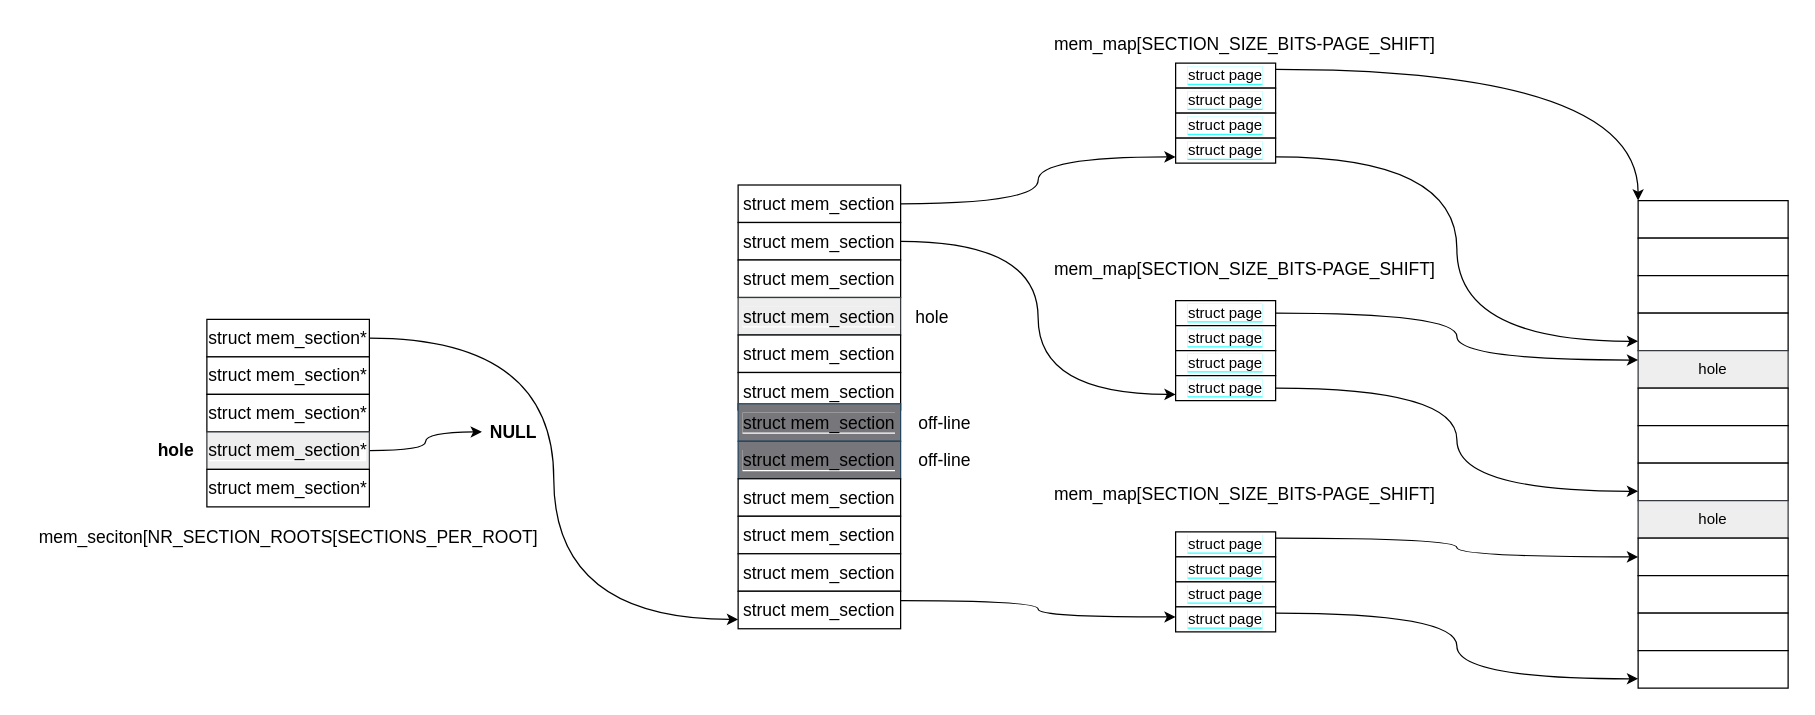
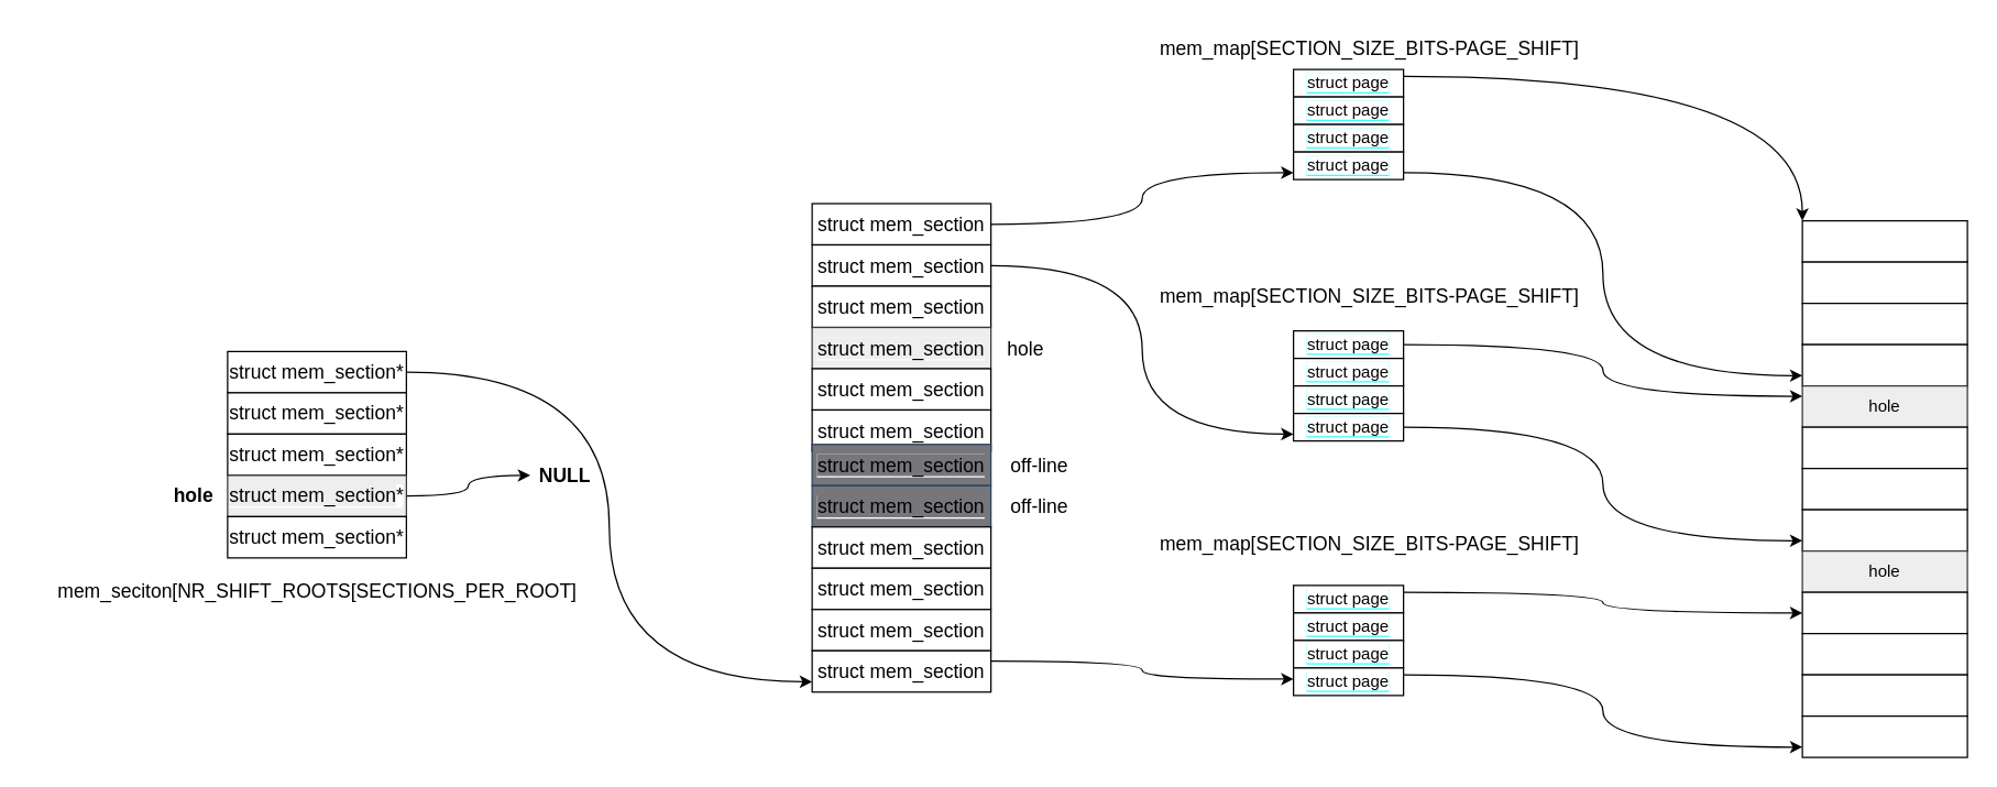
  <mxCell id="0" />
  <mxCell id="1" parent="0" />
  <mxCell id="2" value="" style="rounded=0;whiteSpace=wrap;html=1;labelBackgroundColor=#33FFFF;" vertex="1" parent="1"><mxGeometry x="1310" y="160" width="120" height="30" as="geometry" /></mxCell>
  <mxCell id="3" value="" style="rounded=0;whiteSpace=wrap;html=1;labelBackgroundColor=#33FFFF;" vertex="1" parent="1"><mxGeometry x="1310" y="190" width="120" height="30" as="geometry" /></mxCell>
  <mxCell id="4" value="" style="rounded=0;whiteSpace=wrap;html=1;labelBackgroundColor=#33FFFF;" vertex="1" parent="1"><mxGeometry x="1310" y="220" width="120" height="30" as="geometry" /></mxCell>
  <mxCell id="5" value="" style="rounded=0;whiteSpace=wrap;html=1;labelBackgroundColor=#33FFFF;" vertex="1" parent="1"><mxGeometry x="1310" y="250" width="120" height="30" as="geometry" /></mxCell>
  <mxCell id="6" value="hole" style="rounded=0;whiteSpace=wrap;html=1;labelBackgroundColor=none;fillColor=#eeeeee;strokeColor=#36393d;" vertex="1" parent="1"><mxGeometry x="1310" y="280" width="120" height="30" as="geometry" /></mxCell>
  <mxCell id="7" value="" style="rounded=0;whiteSpace=wrap;html=1;labelBackgroundColor=#33FFFF;" vertex="1" parent="1"><mxGeometry x="1310" y="310" width="120" height="30" as="geometry" /></mxCell>
  <mxCell id="8" value="" style="rounded=0;whiteSpace=wrap;html=1;labelBackgroundColor=#33FFFF;" vertex="1" parent="1"><mxGeometry x="1310" y="340" width="120" height="30" as="geometry" /></mxCell>
  <mxCell id="9" value="" style="rounded=0;whiteSpace=wrap;html=1;labelBackgroundColor=#33FFFF;" vertex="1" parent="1"><mxGeometry x="1310" y="370" width="120" height="30" as="geometry" /></mxCell>
  <mxCell id="10" value="hole" style="rounded=0;whiteSpace=wrap;html=1;labelBackgroundColor=#FFFFF;fillColor=#eeeeee;strokeColor=#36393d;" vertex="1" parent="1"><mxGeometry x="1310" y="400" width="120" height="30" as="geometry" /></mxCell>
  <mxCell id="11" value="" style="rounded=0;whiteSpace=wrap;html=1;labelBackgroundColor=#33FFFF;" vertex="1" parent="1"><mxGeometry x="1310" y="430" width="120" height="30" as="geometry" /></mxCell>
  <mxCell id="12" value="" style="rounded=0;whiteSpace=wrap;html=1;labelBackgroundColor=#33FFFF;" vertex="1" parent="1"><mxGeometry x="1310" y="460" width="120" height="30" as="geometry" /></mxCell>
  <mxCell id="13" value="" style="rounded=0;whiteSpace=wrap;html=1;labelBackgroundColor=#33FFFF;" vertex="1" parent="1"><mxGeometry x="1310" y="490" width="120" height="30" as="geometry" /></mxCell>
  <mxCell id="14" value="" style="rounded=0;whiteSpace=wrap;html=1;labelBackgroundColor=#33FFFF;" vertex="1" parent="1"><mxGeometry x="1310" y="520" width="120" height="30" as="geometry" /></mxCell>
  <mxCell id="15" style="edgeStyle=orthogonalEdgeStyle;curved=1;orthogonalLoop=1;jettySize=auto;html=1;exitX=1;exitY=0.25;exitDx=0;exitDy=0;entryX=0;entryY=0;entryDx=0;entryDy=0;fontSize=14;" edge="1" parent="1" source="16" target="2"><mxGeometry relative="1" as="geometry" /></mxCell>
  <mxCell id="16" value="&lt;span style=&quot;background-color: rgb(255, 255, 255);&quot;&gt;struct page&lt;/span&gt;" style="rounded=0;whiteSpace=wrap;html=1;labelBackgroundColor=#33FFFF;" vertex="1" parent="1"><mxGeometry x="940" y="50" width="80" height="20" as="geometry" /></mxCell>
  <mxCell id="17" value="&lt;span style=&quot;background-color: rgb(255, 255, 255);&quot;&gt;struct page&lt;/span&gt;" style="rounded=0;whiteSpace=wrap;html=1;labelBackgroundColor=#33FFFF;" vertex="1" parent="1"><mxGeometry x="940" y="70" width="80" height="20" as="geometry" /></mxCell>
  <mxCell id="18" value="&lt;span style=&quot;background-color: rgb(255, 255, 255);&quot;&gt;struct page&lt;/span&gt;" style="rounded=0;whiteSpace=wrap;html=1;labelBackgroundColor=#33FFFF;" vertex="1" parent="1"><mxGeometry x="940" y="90" width="80" height="20" as="geometry" /></mxCell>
  <mxCell id="19" style="edgeStyle=orthogonalEdgeStyle;curved=1;orthogonalLoop=1;jettySize=auto;html=1;exitX=1;exitY=0.75;exitDx=0;exitDy=0;entryX=0;entryY=0.75;entryDx=0;entryDy=0;fontSize=14;" edge="1" parent="1" source="20" target="5"><mxGeometry relative="1" as="geometry" /></mxCell>
  <mxCell id="20" value="&lt;span style=&quot;background-color: rgb(255, 255, 255);&quot;&gt;struct page&lt;/span&gt;" style="rounded=0;whiteSpace=wrap;html=1;labelBackgroundColor=#33FFFF;" vertex="1" parent="1"><mxGeometry x="940" y="110" width="80" height="20" as="geometry" /></mxCell>
  <mxCell id="21" style="edgeStyle=orthogonalEdgeStyle;curved=1;orthogonalLoop=1;jettySize=auto;html=1;entryX=0;entryY=0.25;entryDx=0;entryDy=0;fontSize=14;" edge="1" parent="1" source="22" target="6"><mxGeometry relative="1" as="geometry" /></mxCell>
  <mxCell id="22" value="&lt;span style=&quot;background-color: rgb(255, 255, 255);&quot;&gt;struct page&lt;/span&gt;" style="rounded=0;whiteSpace=wrap;html=1;labelBackgroundColor=#33FFFF;" vertex="1" parent="1"><mxGeometry x="940" y="240" width="80" height="20" as="geometry" /></mxCell>
  <mxCell id="23" value="&lt;span style=&quot;background-color: rgb(255, 255, 255);&quot;&gt;struct page&lt;/span&gt;" style="rounded=0;whiteSpace=wrap;html=1;labelBackgroundColor=#33FFFF;" vertex="1" parent="1"><mxGeometry x="940" y="260" width="80" height="20" as="geometry" /></mxCell>
  <mxCell id="24" value="&lt;span style=&quot;background-color: rgb(255, 255, 255);&quot;&gt;struct page&lt;/span&gt;" style="rounded=0;whiteSpace=wrap;html=1;labelBackgroundColor=#33FFFF;" vertex="1" parent="1"><mxGeometry x="940" y="280" width="80" height="20" as="geometry" /></mxCell>
  <mxCell id="25" style="edgeStyle=orthogonalEdgeStyle;curved=1;orthogonalLoop=1;jettySize=auto;html=1;exitX=1;exitY=0.5;exitDx=0;exitDy=0;entryX=0;entryY=0.75;entryDx=0;entryDy=0;fontSize=14;" edge="1" parent="1" source="26" target="9"><mxGeometry relative="1" as="geometry" /></mxCell>
  <mxCell id="26" value="&lt;span style=&quot;background-color: rgb(255, 255, 255);&quot;&gt;struct page&lt;/span&gt;" style="rounded=0;whiteSpace=wrap;html=1;labelBackgroundColor=#33FFFF;" vertex="1" parent="1"><mxGeometry x="940" y="300" width="80" height="20" as="geometry" /></mxCell>
  <mxCell id="27" style="edgeStyle=orthogonalEdgeStyle;curved=1;orthogonalLoop=1;jettySize=auto;html=1;entryX=0;entryY=0.75;entryDx=0;entryDy=0;fontSize=14;" edge="1" parent="1" source="28" target="20"><mxGeometry relative="1" as="geometry" /></mxCell>
  <mxCell id="28" value="struct mem_section" style="rounded=0;whiteSpace=wrap;html=1;labelBackgroundColor=#FFFFFF;labelBorderColor=none;fontSize=14;" vertex="1" parent="1"><mxGeometry x="590" y="147.5" width="130" height="30" as="geometry" /></mxCell>
  <mxCell id="29" style="edgeStyle=orthogonalEdgeStyle;curved=1;orthogonalLoop=1;jettySize=auto;html=1;exitX=1;exitY=0.5;exitDx=0;exitDy=0;entryX=0;entryY=0.75;entryDx=0;entryDy=0;fontSize=14;" edge="1" parent="1" source="30" target="26"><mxGeometry relative="1" as="geometry" /></mxCell>
  <mxCell id="30" value="struct mem_section" style="rounded=0;whiteSpace=wrap;html=1;labelBackgroundColor=#FFFFFF;labelBorderColor=none;fontSize=14;" vertex="1" parent="1"><mxGeometry x="590" y="177.5" width="130" height="30" as="geometry" /></mxCell>
  <mxCell id="31" value="struct mem_section" style="rounded=0;whiteSpace=wrap;html=1;labelBackgroundColor=#FFFFFF;labelBorderColor=none;fontSize=14;" vertex="1" parent="1"><mxGeometry x="590" y="207.5" width="130" height="30" as="geometry" /></mxCell>
  <mxCell id="32" value="&lt;span style=&quot;background-color: rgb(238, 238, 238);&quot;&gt;struct mem_section&lt;/span&gt;" style="rounded=0;whiteSpace=wrap;html=1;labelBackgroundColor=#FFFFFF;labelBorderColor=none;fontSize=14;fillColor=#eeeeee;strokeColor=#36393d;" vertex="1" parent="1"><mxGeometry x="590" y="237.5" width="130" height="30" as="geometry" /></mxCell>
  <mxCell id="33" value="struct mem_section" style="rounded=0;whiteSpace=wrap;html=1;labelBackgroundColor=#FFFFFF;labelBorderColor=none;fontSize=14;" vertex="1" parent="1"><mxGeometry x="590" y="267.5" width="130" height="30" as="geometry" /></mxCell>
  <mxCell id="34" value="struct mem_section" style="rounded=0;whiteSpace=wrap;html=1;labelBackgroundColor=#FFFFFF;labelBorderColor=none;fontSize=14;" vertex="1" parent="1"><mxGeometry x="590" y="297.5" width="130" height="30" as="geometry" /></mxCell>
  <mxCell id="35" value="&lt;span style=&quot;background-color: rgb(119, 118, 123);&quot;&gt;struct mem_section&lt;/span&gt;" style="rounded=0;whiteSpace=wrap;html=1;labelBackgroundColor=#FFFFFF;labelBorderColor=none;fontSize=14;fillColor=#77767b;strokeColor=#23445d;" vertex="1" parent="1"><mxGeometry x="590" y="322.5" width="130" height="30" as="geometry" /></mxCell>
  <mxCell id="36" value="&lt;span style=&quot;background-color: rgb(119, 118, 123);&quot;&gt;struct mem_section&lt;/span&gt;" style="rounded=0;whiteSpace=wrap;html=1;labelBackgroundColor=#FFFFFF;labelBorderColor=none;fontSize=14;fillColor=#77767b;strokeColor=#23445d;" vertex="1" parent="1"><mxGeometry x="590" y="352.5" width="130" height="30" as="geometry" /></mxCell>
  <mxCell id="37" value="struct mem_section" style="rounded=0;whiteSpace=wrap;html=1;labelBackgroundColor=#FFFFFF;labelBorderColor=none;fontSize=14;" vertex="1" parent="1"><mxGeometry x="590" y="382.5" width="130" height="30" as="geometry" /></mxCell>
  <mxCell id="38" value="struct mem_section" style="rounded=0;whiteSpace=wrap;html=1;labelBackgroundColor=#FFFFFF;labelBorderColor=none;fontSize=14;" vertex="1" parent="1"><mxGeometry x="590" y="412.5" width="130" height="30" as="geometry" /></mxCell>
  <mxCell id="39" value="struct mem_section" style="rounded=0;whiteSpace=wrap;html=1;labelBackgroundColor=#FFFFFF;labelBorderColor=none;fontSize=14;" vertex="1" parent="1"><mxGeometry x="590" y="442.5" width="130" height="30" as="geometry" /></mxCell>
  <mxCell id="40" style="edgeStyle=orthogonalEdgeStyle;curved=1;orthogonalLoop=1;jettySize=auto;html=1;exitX=1;exitY=0.25;exitDx=0;exitDy=0;fontSize=14;" edge="1" parent="1" source="41"><mxGeometry relative="1" as="geometry"><mxPoint x="940" y="493" as="targetPoint" /></mxGeometry></mxCell>
  <mxCell id="41" value="struct mem_section" style="rounded=0;whiteSpace=wrap;html=1;labelBackgroundColor=#FFFFFF;labelBorderColor=none;fontSize=14;" vertex="1" parent="1"><mxGeometry x="590" y="472.5" width="130" height="30" as="geometry" /></mxCell>
  <mxCell id="42" style="edgeStyle=orthogonalEdgeStyle;curved=1;orthogonalLoop=1;jettySize=auto;html=1;exitX=1;exitY=0.25;exitDx=0;exitDy=0;entryX=0;entryY=0.5;entryDx=0;entryDy=0;fontSize=14;" edge="1" parent="1" source="43" target="11"><mxGeometry relative="1" as="geometry" /></mxCell>
  <mxCell id="43" value="&lt;span style=&quot;background-color: rgb(255, 255, 255);&quot;&gt;struct page&lt;/span&gt;" style="rounded=0;whiteSpace=wrap;html=1;labelBackgroundColor=#33FFFF;" vertex="1" parent="1"><mxGeometry x="940" y="425" width="80" height="20" as="geometry" /></mxCell>
  <mxCell id="44" value="&lt;span style=&quot;background-color: rgb(255, 255, 255);&quot;&gt;struct page&lt;/span&gt;" style="rounded=0;whiteSpace=wrap;html=1;labelBackgroundColor=#33FFFF;" vertex="1" parent="1"><mxGeometry x="940" y="445" width="80" height="20" as="geometry" /></mxCell>
  <mxCell id="45" value="&lt;span style=&quot;background-color: rgb(255, 255, 255);&quot;&gt;struct page&lt;/span&gt;" style="rounded=0;whiteSpace=wrap;html=1;labelBackgroundColor=#33FFFF;" vertex="1" parent="1"><mxGeometry x="940" y="465" width="80" height="20" as="geometry" /></mxCell>
  <mxCell id="46" style="edgeStyle=orthogonalEdgeStyle;curved=1;orthogonalLoop=1;jettySize=auto;html=1;exitX=1;exitY=0.25;exitDx=0;exitDy=0;entryX=0;entryY=0.75;entryDx=0;entryDy=0;fontSize=14;" edge="1" parent="1" source="47" target="14"><mxGeometry relative="1" as="geometry" /></mxCell>
  <mxCell id="47" value="&lt;span style=&quot;background-color: rgb(255, 255, 255);&quot;&gt;struct page&lt;/span&gt;" style="rounded=0;whiteSpace=wrap;html=1;labelBackgroundColor=#33FFFF;" vertex="1" parent="1"><mxGeometry x="940" y="485" width="80" height="20" as="geometry" /></mxCell>
  <mxCell id="48" value="mem_map[SECTION_SIZE_BITS-PAGE_SHIFT]" style="text;html=1;align=center;verticalAlign=middle;resizable=0;points=[];autosize=1;strokeColor=none;fillColor=none;fontSize=14;" vertex="1" parent="1"><mxGeometry x="830" width="330" height="30" as="geometry" y="20" /></mxCell>
  <mxCell id="49" value="off-line" style="text;html=1;align=center;verticalAlign=middle;resizable=0;points=[];autosize=1;strokeColor=none;fillColor=none;fontSize=14;" vertex="1" parent="1"><mxGeometry x="720" y="322.5" width="70" height="30" as="geometry" /></mxCell>
  <mxCell id="50" value="off-line" style="text;html=1;align=center;verticalAlign=middle;resizable=0;points=[];autosize=1;strokeColor=none;fillColor=none;fontSize=14;" vertex="1" parent="1"><mxGeometry x="720" y="352.5" width="70" height="30" as="geometry" /></mxCell>
  <mxCell id="51" value="hole" style="text;html=1;align=center;verticalAlign=middle;resizable=0;points=[];autosize=1;strokeColor=none;fillColor=none;fontSize=14;" vertex="1" parent="1"><mxGeometry x="720" y="237.5" width="50" height="30" as="geometry" /></mxCell>
  <mxCell id="52" value="mem_map[SECTION_SIZE_BITS-PAGE_SHIFT]" style="text;html=1;align=center;verticalAlign=middle;resizable=0;points=[];autosize=1;strokeColor=none;fillColor=none;fontSize=14;" vertex="1" parent="1"><mxGeometry x="830" y="200" width="330" height="30" as="geometry" /></mxCell>
  <mxCell id="53" value="mem_map[SECTION_SIZE_BITS-PAGE_SHIFT]" style="text;html=1;align=center;verticalAlign=middle;resizable=0;points=[];autosize=1;strokeColor=none;fillColor=none;fontSize=14;" vertex="1" parent="1"><mxGeometry x="830" y="380" width="330" height="30" as="geometry" /></mxCell>
  <mxCell id="54" style="edgeStyle=orthogonalEdgeStyle;curved=1;orthogonalLoop=1;jettySize=auto;html=1;entryX=0;entryY=0.75;entryDx=0;entryDy=0;fontSize=14;" edge="1" parent="1" source="55" target="41"><mxGeometry relative="1" as="geometry" /></mxCell>
  <mxCell id="55" value="struct mem_section*" style="rounded=0;whiteSpace=wrap;html=1;labelBackgroundColor=#FFFFFF;labelBorderColor=none;fontSize=14;" vertex="1" parent="1"><mxGeometry x="165" y="255" width="130" height="30" as="geometry" /></mxCell>
  <mxCell id="56" value="struct mem_section*" style="rounded=0;whiteSpace=wrap;html=1;labelBackgroundColor=#FFFFFF;labelBorderColor=none;fontSize=14;" vertex="1" parent="1"><mxGeometry x="165" y="285" width="130" height="30" as="geometry" /></mxCell>
  <mxCell id="57" value="struct mem_section*" style="rounded=0;whiteSpace=wrap;html=1;labelBackgroundColor=#FFFFFF;labelBorderColor=none;fontSize=14;" vertex="1" parent="1"><mxGeometry x="165" y="315" width="130" height="30" as="geometry" /></mxCell>
  <mxCell id="58" style="edgeStyle=orthogonalEdgeStyle;curved=1;orthogonalLoop=1;jettySize=auto;html=1;fontSize=14;" edge="1" parent="1" source="59"><mxGeometry relative="1" as="geometry"><mxPoint x="385" y="345" as="targetPoint" /></mxGeometry></mxCell>
  <mxCell id="59" value="&lt;span style=&quot;background-color: rgb(238, 238, 238);&quot;&gt;struct mem_section&lt;/span&gt;*" style="rounded=0;whiteSpace=wrap;html=1;labelBackgroundColor=#FFFFFF;labelBorderColor=none;fontSize=14;fillColor=#eeeeee;strokeColor=#36393d;" vertex="1" parent="1"><mxGeometry x="165" y="345" width="130" height="30" as="geometry" /></mxCell>
  <mxCell id="60" value="struct mem_section*" style="rounded=0;whiteSpace=wrap;html=1;labelBackgroundColor=#FFFFFF;labelBorderColor=none;fontSize=14;" vertex="1" parent="1"><mxGeometry x="165" y="375" width="130" height="30" as="geometry" /></mxCell>
- <mxCell id="61" value="&lt;div&gt;&lt;br&gt;&lt;/div&gt;&lt;div&gt;mem_seciton[NR_SECTION_ROOTS[SECTIONS_PER_ROOT]&lt;/div&gt;" style="text;html=1;align=center;verticalAlign=middle;resizable=0;points=[];autosize=1;strokeColor=none;fillColor=none;fontSize=14;" vertex="1" parent="1"><mxGeometry x="20" y="395" width="420" height="50" as="geometry" /></mxCell>
+ <mxCell id="61" value="&lt;div&gt;&lt;br&gt;&lt;/div&gt;&lt;div&gt;mem_seciton[NR_SHIFT_ROOTS[SECTIONS_PER_ROOT]&lt;/div&gt;" style="text;html=1;align=center;verticalAlign=middle;resizable=0;points=[];autosize=1;strokeColor=none;fillColor=none;fontSize=14;" vertex="1" parent="1"><mxGeometry x="20" y="395" width="420" height="50" as="geometry" /></mxCell>
  <mxCell id="62" value="&lt;b&gt;NULL&lt;/b&gt;" style="text;html=1;align=center;verticalAlign=middle;resizable=0;points=[];autosize=1;strokeColor=none;fillColor=none;fontSize=14;" vertex="1" parent="1"><mxGeometry x="380" y="330" width="60" height="30" as="geometry" /></mxCell>
  <mxCell id="63" value="&lt;b&gt;hole&lt;/b&gt;" style="text;html=1;align=center;verticalAlign=middle;resizable=0;points=[];autosize=1;strokeColor=none;fillColor=none;fontSize=14;" vertex="1" parent="1"><mxGeometry x="115" y="345" width="50" height="30" as="geometry" /></mxCell>
